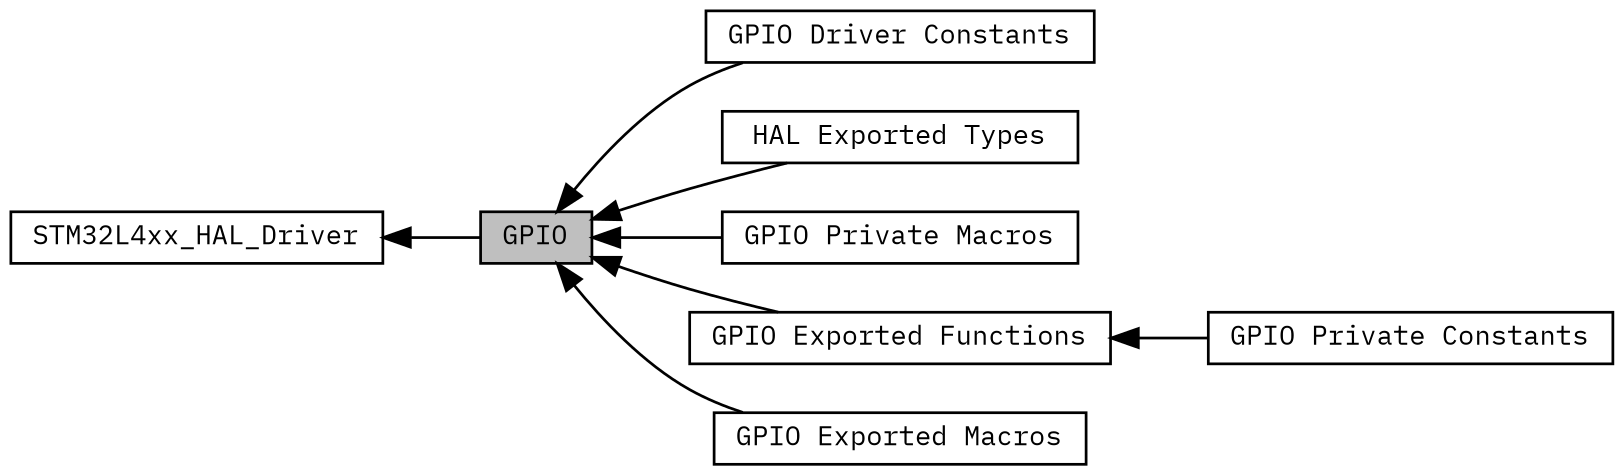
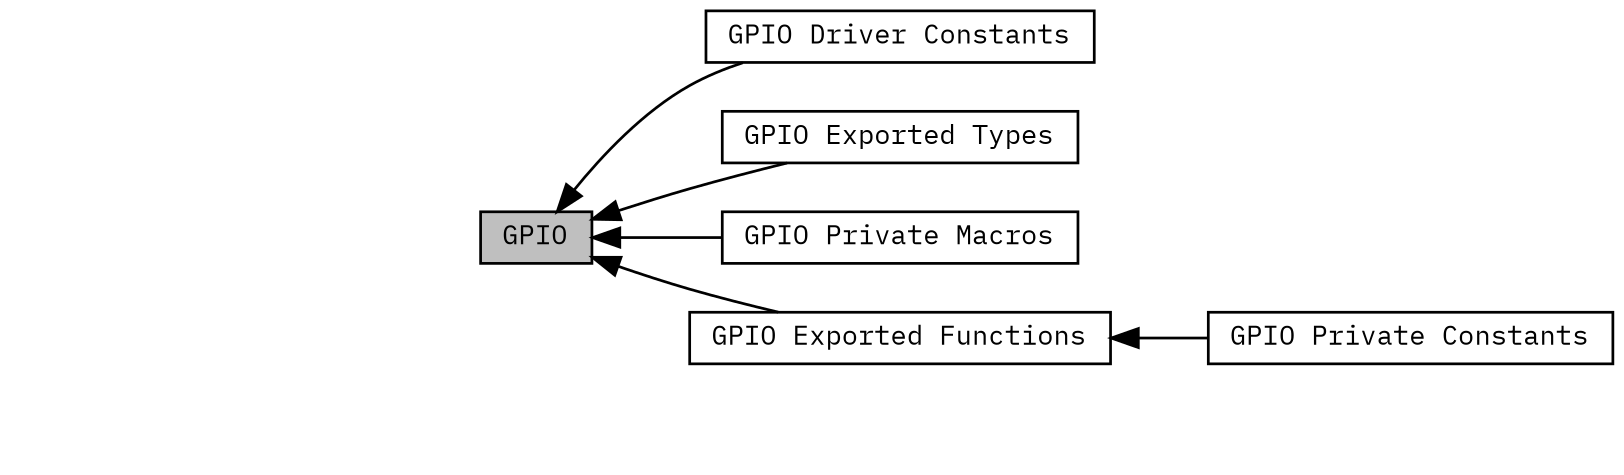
  digraph {
    fontname="IBM Plex Mono"
    rankdir=LR
    node [color=black fillcolor=white fontname="IBM Plex Mono" fontsize=10 shape=box style=filled]
    edge [dir=back fontname="IBM Plex Mono" fontsize=10 labelfontname=Helvetica labelfontsize=10 shape=plaintext style=solid]
    n1 [height=0.2 label="GPIO Driver Constants" width=0.4]
-   n2 [height=0.2 label=STM32L4xx_HAL_Driver width=0.4]
    n3 [fillcolor=grey75 fontcolor=black height=0.2 label=GPIO width=0.4]
-   n4 [height=0.2 label="HAL Exported Types" width=0.4]
+   n4 [height=0.2 label="GPIO Exported Types" width=0.4]
    n5 [height=0.2 label="GPIO Private Macros" width=0.4]
    n6 [height=0.2 label="GPIO Exported Functions" width=0.4]
-   n7 [height=0.2 label="GPIO Exported Macros" width=0.4]
    n8 [height=0.2 label="GPIO Private Constants" width=0.4]
-   n2 -> n3
    n3 -> n1
    n3 -> n4
    n3 -> n5
    n3 -> n6
-   n3 -> n7
    n6 -> n8
  }
